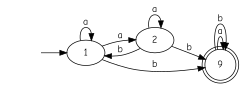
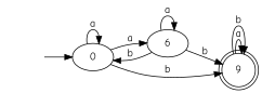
  digraph {
    fontname="Comic Neue"
    rankdir=LR
    node [fontname="Comic Neue"]
    edge [fontname="Comic Neue"]
    " " [shape=plaintext]
-   1
-   2
+   1 [label=0]
+   2 [label=6]
    n4 [label=9 shape=doublecircle]
    " " -> 1
    1 -> 1 [label=a]
    1 -> 2 [label=a]
    1 -> n4 [label=b]
    2 -> 1 [label=b]
    2 -> 2 [label=a]
    2 -> n4 [label=b]
    n4 -> n4 [label=a]
    n4 -> n4 [label=b]
  }
